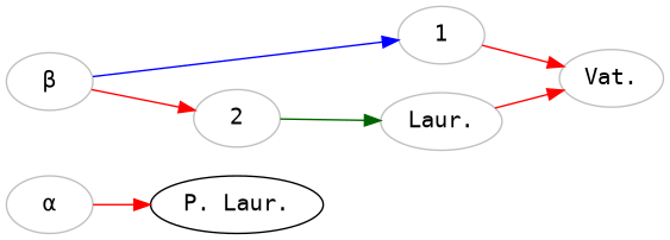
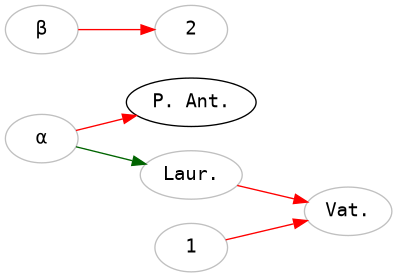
  digraph {
    fontname="DejaVu Sans Mono"
    rankdir=LR
    node [color=grey fontname="DejaVu Sans Mono"]
    edge [color=red fontname="DejaVu Sans Mono"]
    n1 [label="α"]
-   n2 [label="P. Laur." color=""]
+   n2 [label="P. Ant." color=""]
    n3 [label="β"]
    1
    2
    n6 [label="Vat."]
    n7 [label="Laur."]
    n1 -> n2
-   n3 -> 1 [color=blue]
    n3 -> 2
    1 -> n6
-   2 -> n7 [color=darkgreen]
+   n1 -> n7 [color=darkgreen]
    n7 -> n6
  }
